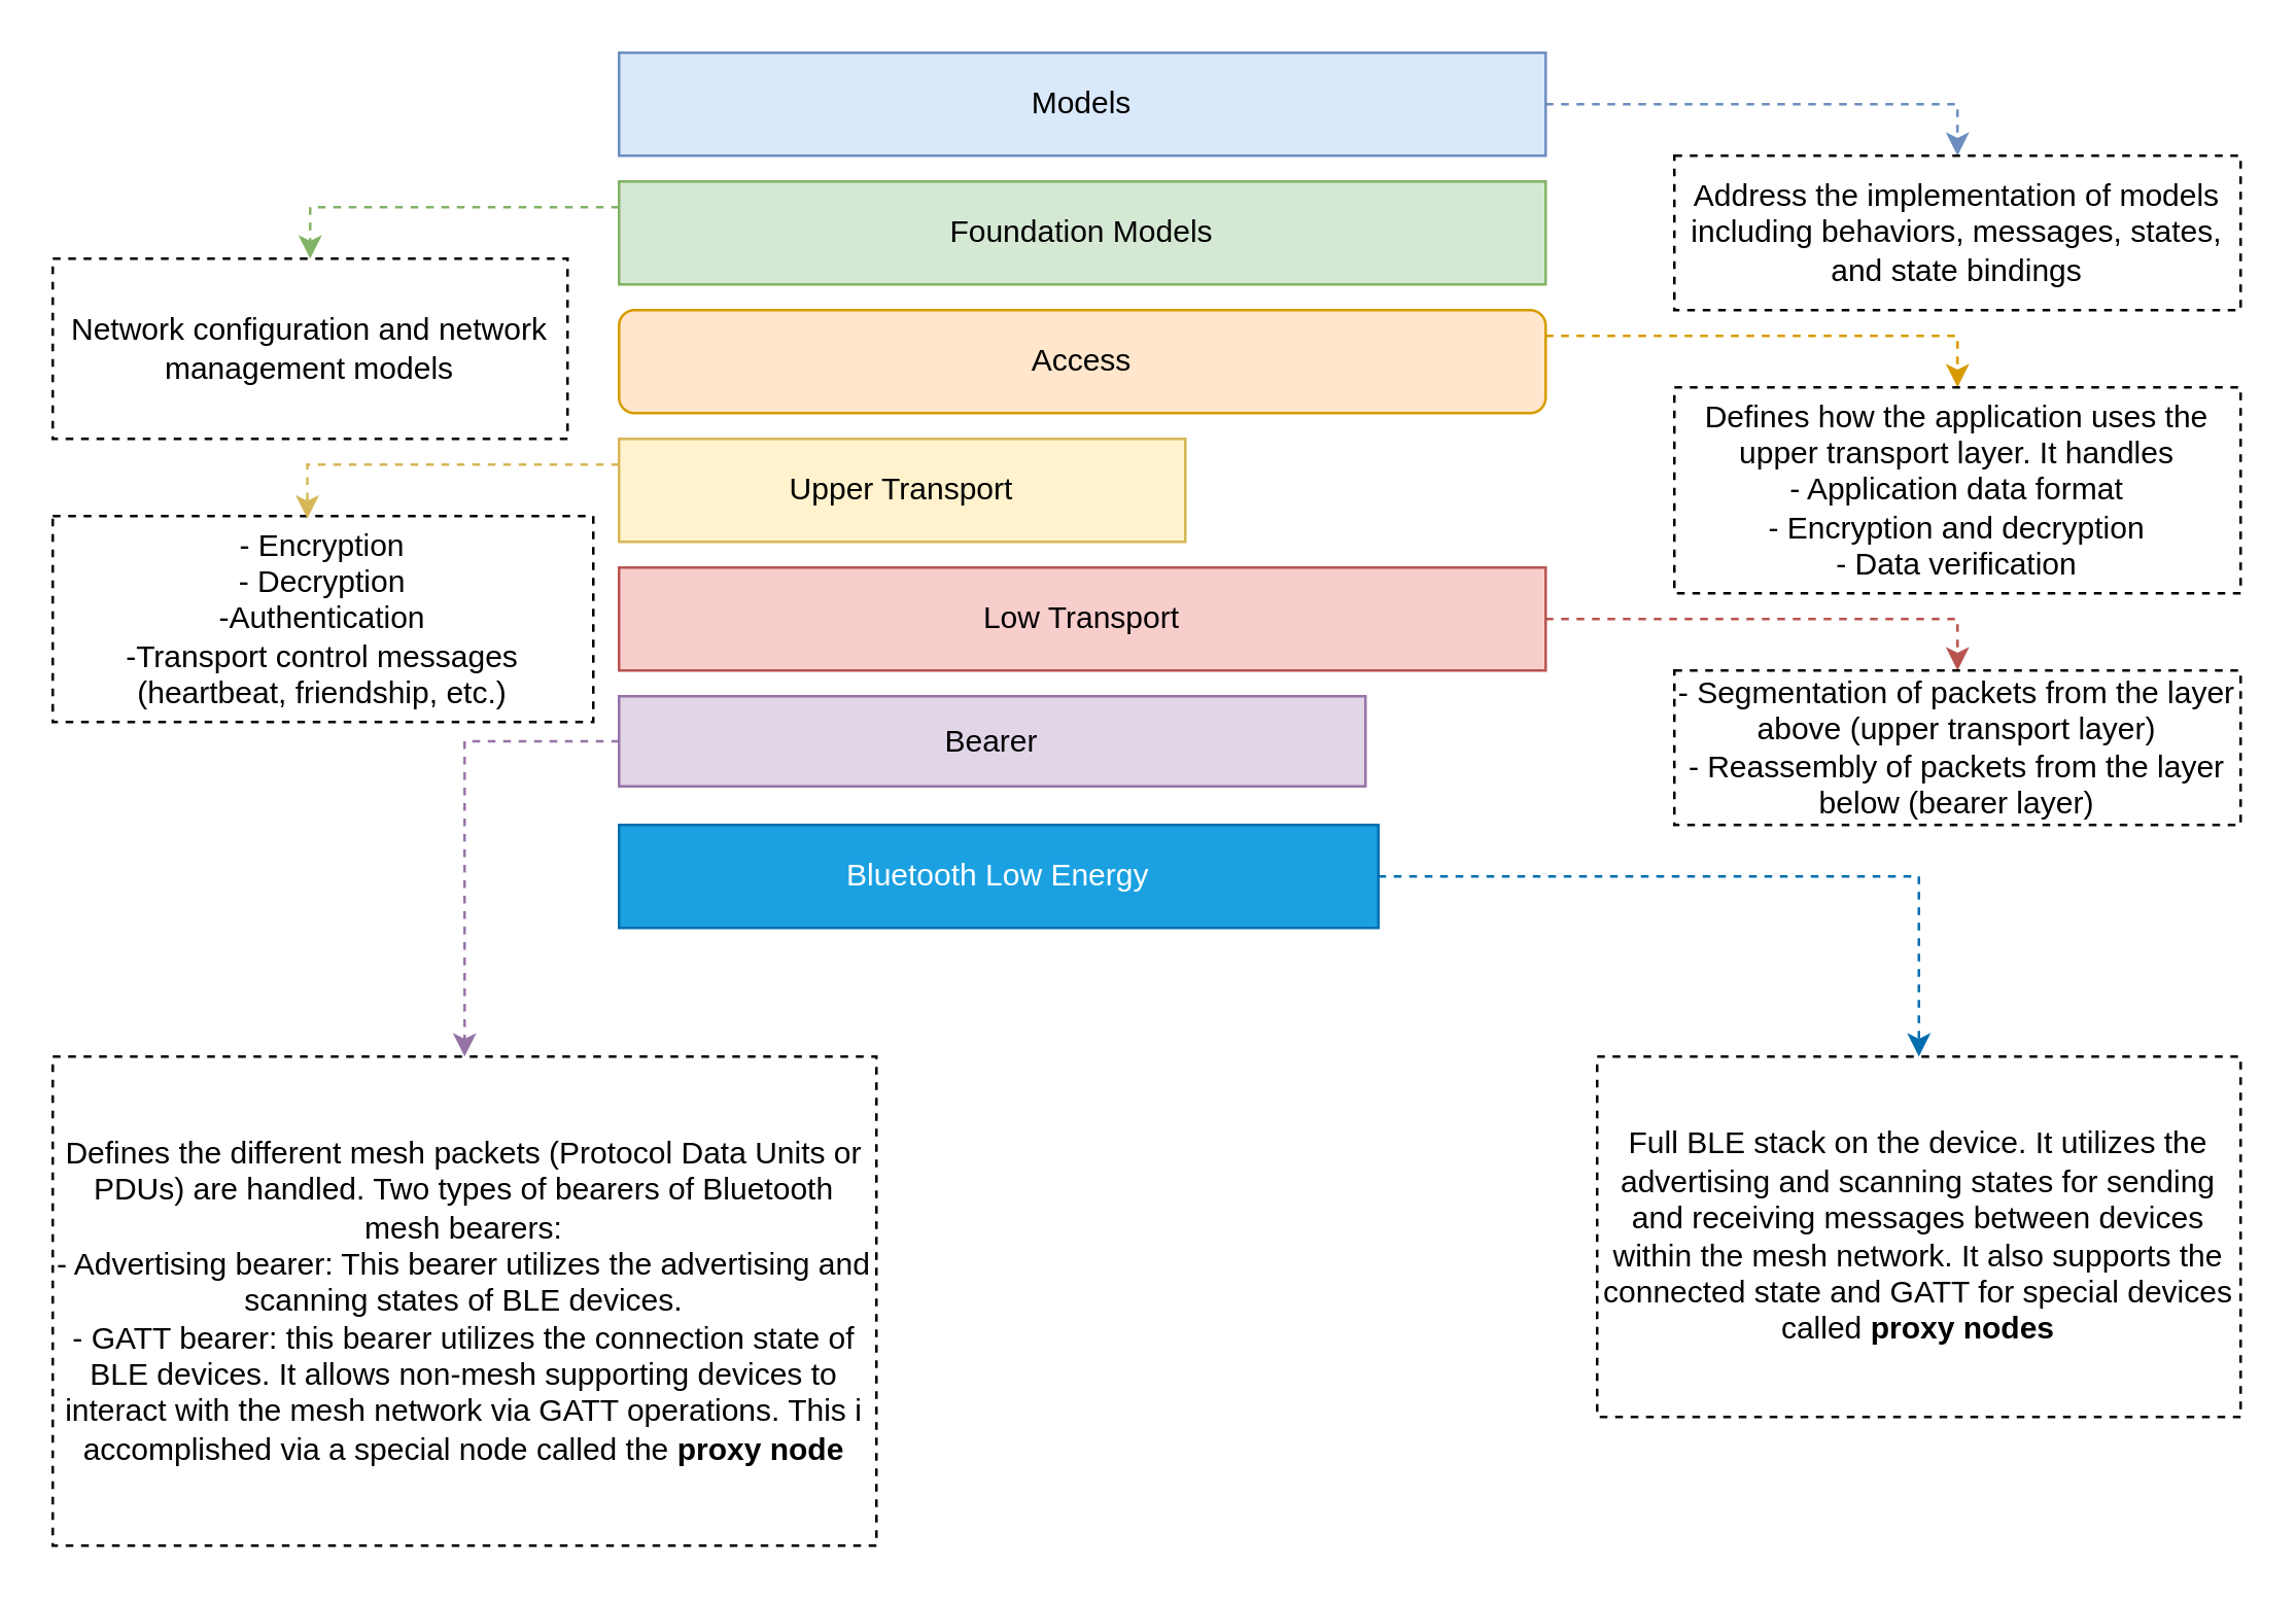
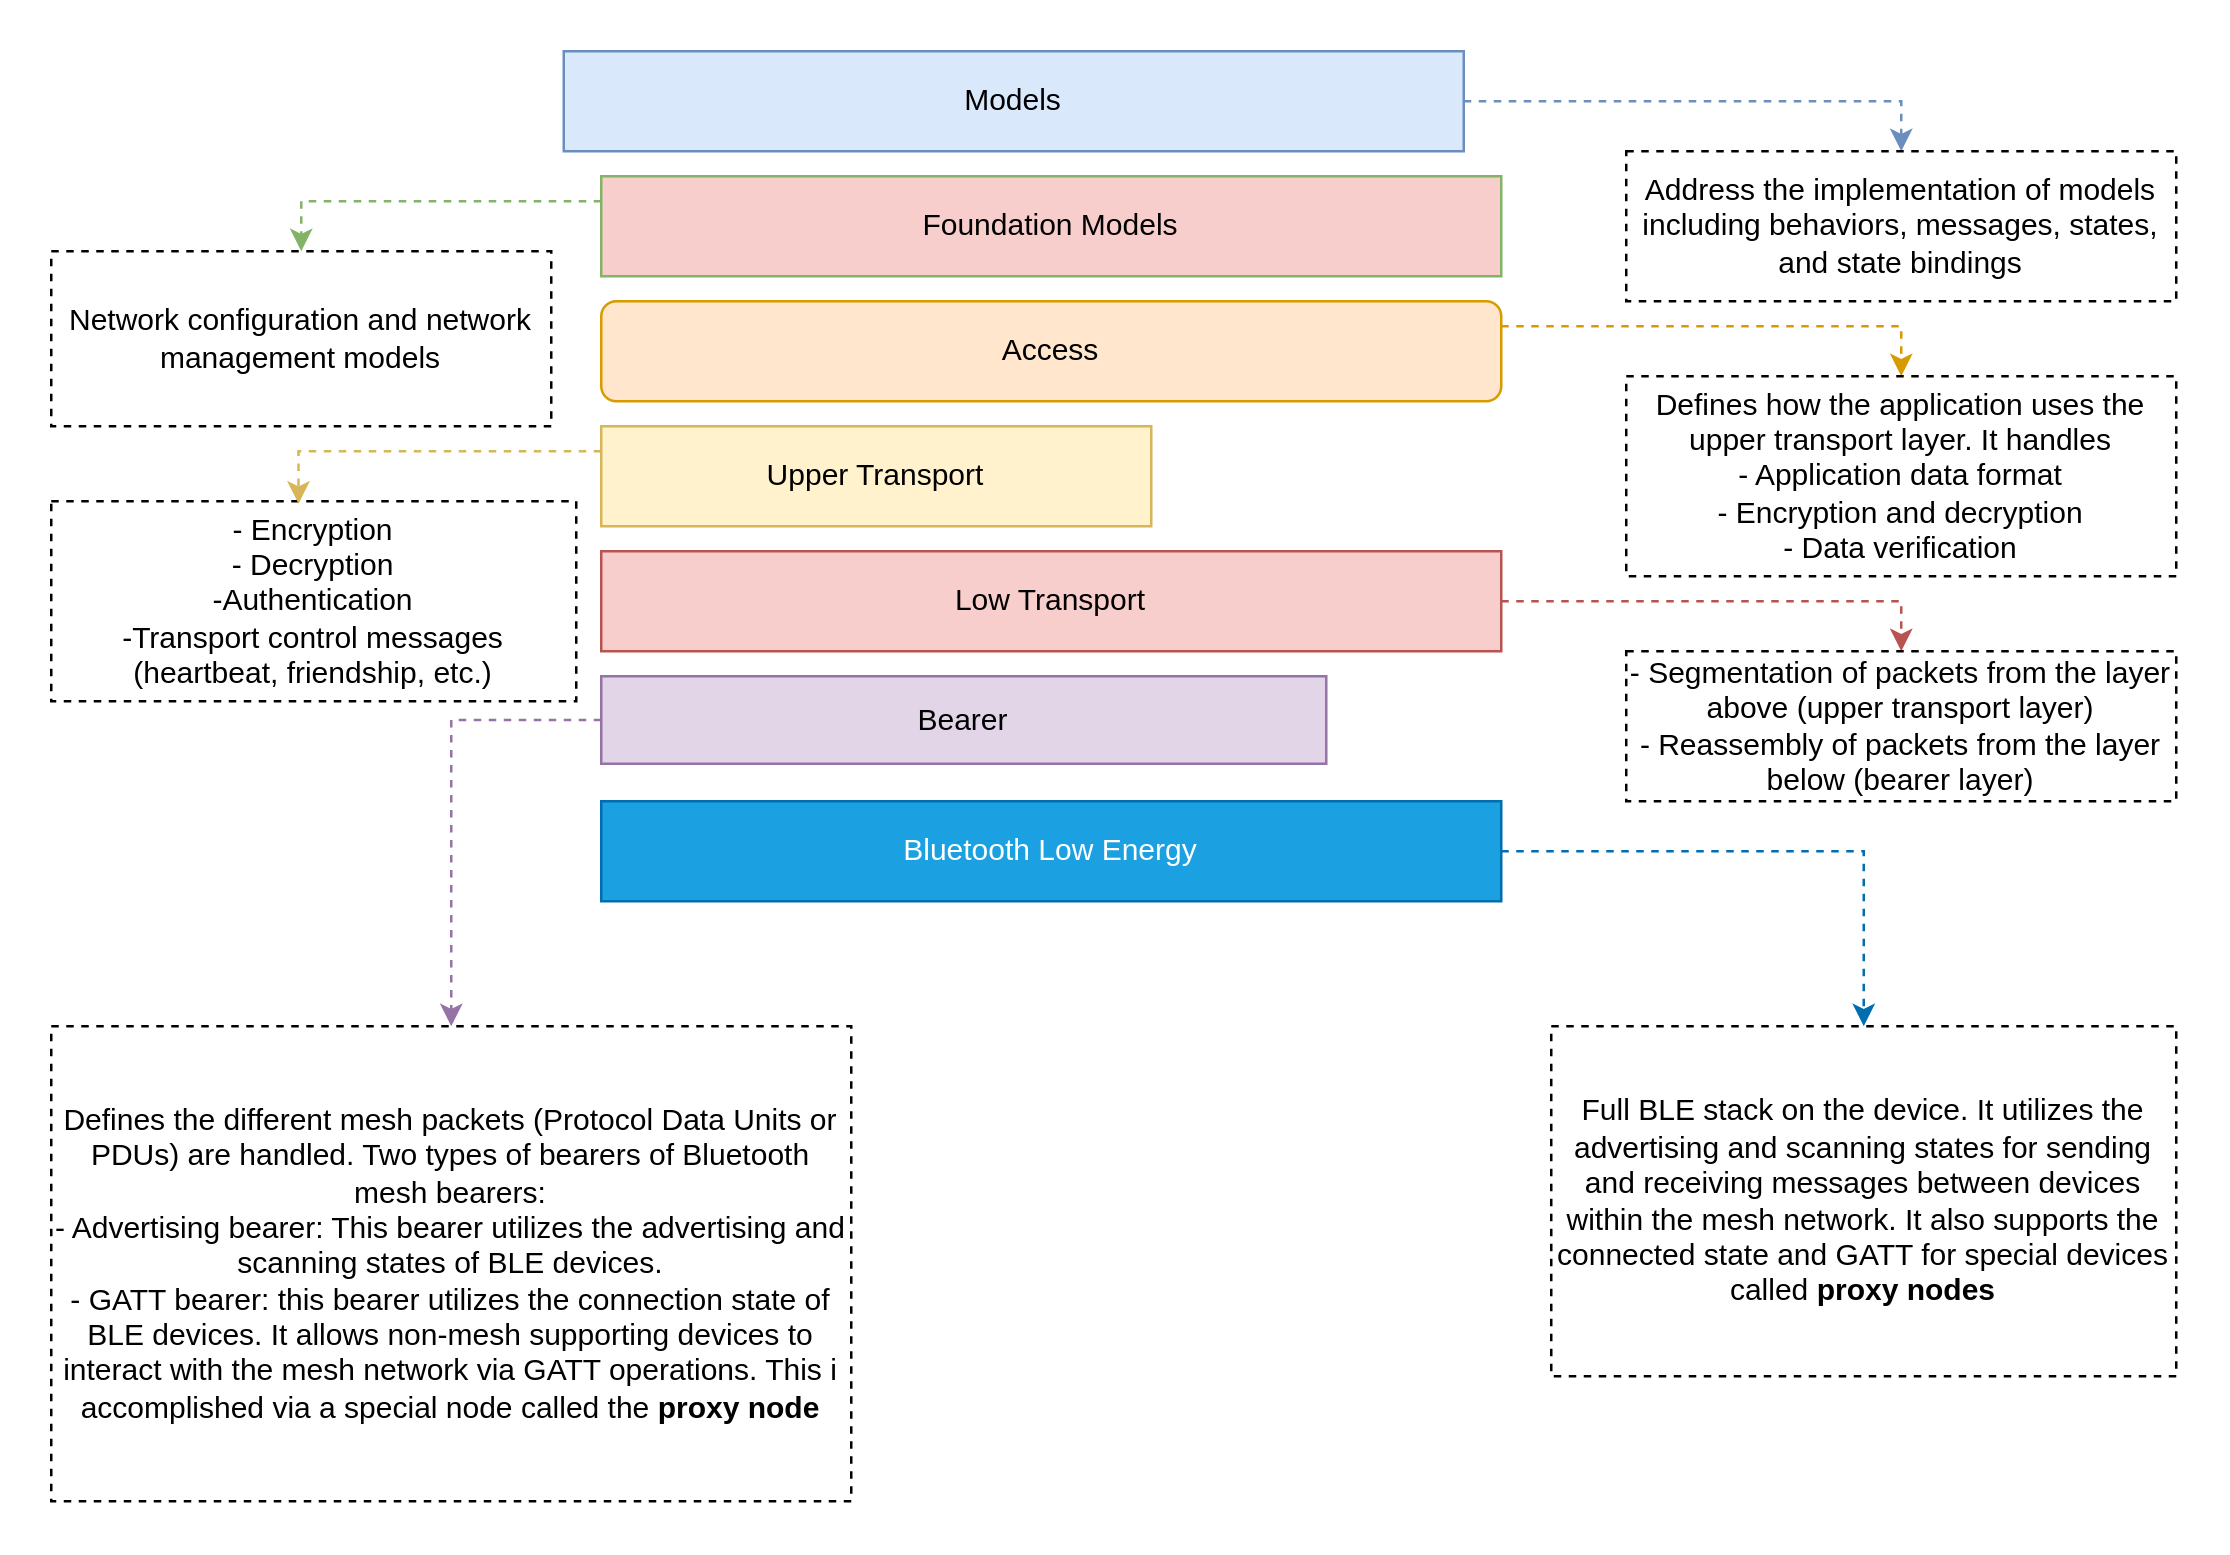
  <mxCell id="0" />
  <mxCell id="1" parent="0" />
  <mxCell id="2" style="edgeStyle=orthogonalEdgeStyle;rounded=0;orthogonalLoop=1;jettySize=auto;html=1;entryX=0.5;entryY=0;entryDx=0;entryDy=0;fillColor=#dae8fc;strokeColor=#6c8ebf;dashed=1;" edge="1" parent="1" source="3" target="22"><mxGeometry relative="1" as="geometry" /></mxCell>
- <mxCell id="3" value="Models" style="rounded=0;whiteSpace=wrap;html=1;fillColor=#dae8fc;strokeColor=#6c8ebf;" vertex="1" parent="1"><mxGeometry x="240" y="20" width="360" height="40" as="geometry" /></mxCell>
+ <mxCell id="3" value="Models" style="rounded=0;whiteSpace=wrap;html=1;fillColor=#dae8fc;strokeColor=#6c8ebf;" vertex="1" parent="1"><mxGeometry x="225" y="20" width="360" height="40" as="geometry" /></mxCell>
  <mxCell id="4" style="edgeStyle=orthogonalEdgeStyle;rounded=0;orthogonalLoop=1;jettySize=auto;html=1;exitX=0;exitY=0.25;exitDx=0;exitDy=0;entryX=0.5;entryY=0;entryDx=0;entryDy=0;fillColor=#d5e8d4;strokeColor=#82b366;dashed=1;" edge="1" parent="1" source="5" target="21"><mxGeometry relative="1" as="geometry" /></mxCell>
- <mxCell id="5" value="Foundation Models" style="rounded=0;whiteSpace=wrap;html=1;fillColor=#d5e8d4;strokeColor=#82b366;" vertex="1" parent="1"><mxGeometry x="240" y="70" width="360" height="40" as="geometry" /></mxCell>
+ <mxCell id="5" value="Foundation Models" style="rounded=0;whiteSpace=wrap;html=1;fillColor=#f8cecc;strokeColor=#82b366;" vertex="1" parent="1"><mxGeometry x="240" y="70" width="360" height="40" as="geometry" /></mxCell>
  <mxCell id="6" style="edgeStyle=orthogonalEdgeStyle;rounded=0;orthogonalLoop=1;jettySize=auto;html=1;entryX=0.5;entryY=0;entryDx=0;entryDy=0;dashed=1;fillColor=#ffe6cc;strokeColor=#d79b00;exitX=1;exitY=0.25;exitDx=0;exitDy=0;" edge="1" parent="1" source="7" target="20"><mxGeometry relative="1" as="geometry" /></mxCell>
  <mxCell id="7" value="Access" style="whiteSpace=wrap;html=1;fillColor=#ffe6cc;strokeColor=#d79b00;rounded=1;" vertex="1" parent="1"><mxGeometry x="240" y="120" width="360" height="40" as="geometry" /></mxCell>
  <mxCell id="8" value="Upper Transport" style="rounded=0;whiteSpace=wrap;html=1;fillColor=#fff2cc;strokeColor=#d6b656;" vertex="1" parent="1"><mxGeometry x="240" y="170" width="220" height="40" as="geometry" /></mxCell>
  <mxCell id="9" style="edgeStyle=orthogonalEdgeStyle;rounded=0;orthogonalLoop=1;jettySize=auto;html=1;exitX=1;exitY=0.5;exitDx=0;exitDy=0;entryX=0.5;entryY=0;entryDx=0;entryDy=0;fillColor=#f8cecc;strokeColor=#b85450;dashed=1;" edge="1" parent="1" source="10" target="17"><mxGeometry relative="1" as="geometry" /></mxCell>
  <mxCell id="10" value="Low Transport" style="rounded=0;whiteSpace=wrap;html=1;fillColor=#f8cecc;strokeColor=#b85450;" vertex="1" parent="1"><mxGeometry x="240" y="220" width="360" height="40" as="geometry" /></mxCell>
  <mxCell id="11" style="edgeStyle=orthogonalEdgeStyle;rounded=0;orthogonalLoop=1;jettySize=auto;html=1;exitX=0;exitY=0.5;exitDx=0;exitDy=0;entryX=0.5;entryY=0;entryDx=0;entryDy=0;fillColor=#e1d5e7;strokeColor=#9673a6;dashed=1;" edge="1" parent="1" source="12" target="16"><mxGeometry relative="1" as="geometry" /></mxCell>
  <mxCell id="12" value="Bearer" style="rounded=0;whiteSpace=wrap;html=1;fillColor=#e1d5e7;strokeColor=#9673a6;" vertex="1" parent="1"><mxGeometry x="240" y="270" width="290" height="35" as="geometry" /></mxCell>
  <mxCell id="13" style="edgeStyle=orthogonalEdgeStyle;rounded=0;orthogonalLoop=1;jettySize=auto;html=1;entryX=0.5;entryY=0;entryDx=0;entryDy=0;fillColor=#1ba1e2;strokeColor=#006EAF;dashed=1;" edge="1" parent="1" source="14" target="15"><mxGeometry relative="1" as="geometry" /></mxCell>
- <mxCell id="14" value="Bluetooth Low Energy" style="rounded=0;whiteSpace=wrap;html=1;fillColor=#1ba1e2;fontColor=#ffffff;strokeColor=#006EAF;" vertex="1" parent="1"><mxGeometry x="240" y="320" width="295" height="40" as="geometry" /></mxCell>
+ <mxCell id="14" value="Bluetooth Low Energy" style="rounded=0;whiteSpace=wrap;html=1;fillColor=#1ba1e2;fontColor=#ffffff;strokeColor=#006EAF;" vertex="1" parent="1"><mxGeometry x="240" y="320" width="360" height="40" as="geometry" /></mxCell>
  <mxCell id="15" value="Full BLE stack on the device. It utilizes the advertising and scanning states for sending and receiving messages between devices within the mesh network. It also supports the connected state and GATT for special devices called &lt;b&gt;proxy nodes&lt;/b&gt;" style="rounded=0;whiteSpace=wrap;html=1;dashed=1;" vertex="1" parent="1"><mxGeometry x="620" y="410" width="250" height="140" as="geometry" /></mxCell>
  <mxCell id="16" value="&lt;div&gt;Defines the different mesh packets (Protocol Data Units or PDUs) are handled. Two types of bearers of Bluetooth mesh bearers:&lt;/div&gt;&lt;div&gt;- Advertising bearer: This bearer utilizes the advertising and scanning states of BLE devices.&lt;/div&gt;&lt;div&gt;- GATT bearer: this bearer utilizes the connection state of BLE devices. It allows non-mesh supporting devices to interact with the mesh network via GATT operations. This i accomplished via a special node called the &lt;b&gt;proxy node&lt;/b&gt;&lt;/div&gt;" style="rounded=0;whiteSpace=wrap;html=1;dashed=1;" vertex="1" parent="1"><mxGeometry y="410" width="320" height="190" as="geometry" x="20" /></mxCell>
  <mxCell id="17" value="&lt;div&gt;- Segmentation of packets from the layer above (upper transport layer)&lt;/div&gt;&lt;div&gt;- Reassembly of packets from the layer below (bearer layer)&lt;/div&gt;" style="rounded=0;whiteSpace=wrap;html=1;dashed=1;" vertex="1" parent="1"><mxGeometry x="650" y="260" width="220" height="60" as="geometry" /></mxCell>
  <mxCell id="18" value="&lt;div&gt;- Encryption&lt;/div&gt;&lt;div&gt;- Decryption&lt;/div&gt;&lt;div&gt;-Authentication&lt;/div&gt;&lt;div&gt;-Transport control messages (heartbeat, friendship, etc.)&lt;/div&gt;" style="rounded=0;whiteSpace=wrap;html=1;dashed=1;" vertex="1" parent="1"><mxGeometry y="200" width="210" height="80" as="geometry" x="20" /></mxCell>
  <mxCell id="19" style="edgeStyle=orthogonalEdgeStyle;rounded=0;orthogonalLoop=1;jettySize=auto;html=1;entryX=0.471;entryY=0.013;entryDx=0;entryDy=0;entryPerimeter=0;exitX=0;exitY=0.25;exitDx=0;exitDy=0;fillColor=#fff2cc;strokeColor=#d6b656;dashed=1;" edge="1" parent="1" source="8" target="18"><mxGeometry relative="1" as="geometry" /></mxCell>
  <mxCell id="20" value="Defines how the application uses the upper transport layer. It handles&lt;br&gt;&lt;div&gt;- Application data format&lt;/div&gt;&lt;div&gt;- Encryption and decryption&lt;/div&gt;&lt;div&gt;- Data verification&lt;/div&gt;" style="rounded=0;whiteSpace=wrap;html=1;dashed=1;" vertex="1" parent="1"><mxGeometry x="650" y="150" width="220" height="80" as="geometry" /></mxCell>
  <mxCell id="21" value="Network configuration and network management models" style="rounded=0;whiteSpace=wrap;html=1;dashed=1;" vertex="1" parent="1"><mxGeometry y="100" width="200" height="70" as="geometry" x="20" /></mxCell>
  <mxCell id="22" value="Address the implementation of models including behaviors, messages, states, and state bindings" style="rounded=0;whiteSpace=wrap;html=1;dashed=1;" vertex="1" parent="1"><mxGeometry x="650" y="60" width="220" height="60" as="geometry" /></mxCell>
